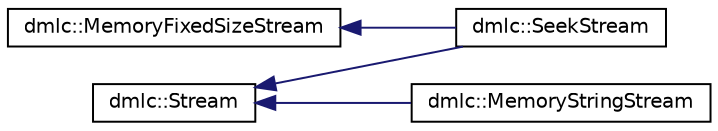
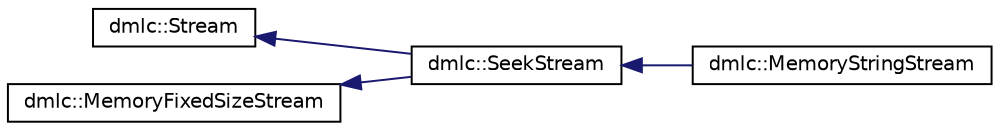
  digraph {
    rankdir=LR
    node [color=black fillcolor=white fontname=Helvetica fontsize=10 shape=record style=filled]
    edge [color=midnightblue dir=back fontname=Helvetica fontsize=10 labelfontname=Helvetica labelfontsize=10 style=solid]
    n1 [height=0.2 label="dmlc::Stream" width=0.4]
    n2 [height=0.2 label="dmlc::SeekStream" width=0.4]
    n3 [height=0.2 label="dmlc::MemoryStringStream" width=0.4]
    n4 [height=0.2 label="dmlc::MemoryFixedSizeStream" width=0.4]
    n1 -> n2
-   n1 -> n3
+   n2 -> n3
    n4 -> n2
  }
